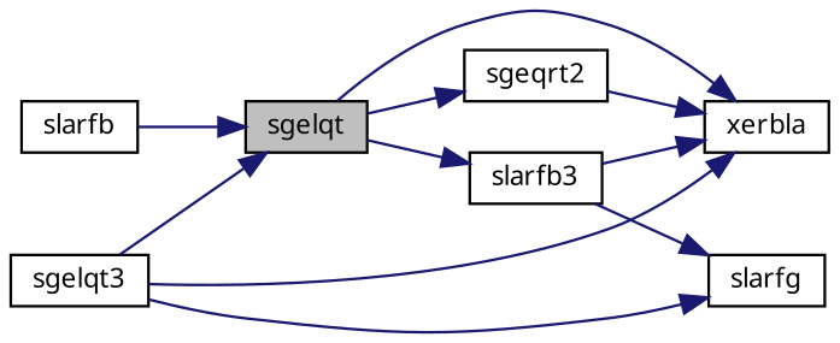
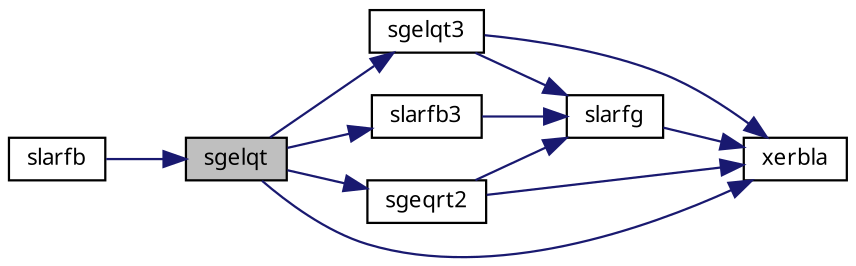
  digraph {
    fontname="Noto Sans"
    rankdir=LR
    node [color=black fillcolor=white fontname="Noto Sans" fontsize=10 shape=record style=filled]
    edge [color=midnightblue fontname="Noto Sans" fontsize=10 labelfontname=Helvetica labelfontsize=10 style=solid]
    n1 [fillcolor=grey75 fontcolor=black height=0.2 label=sgelqt width=0.4]
    n2 [height=0.2 label=sgelqt3 width=0.4]
    n3 [height=0.2 label=xerbla width=0.4]
    n4 [height=0.2 label=sgeqrt2 width=0.4]
    n5 [height=0.2 label=slarfb3 width=0.4]
    n6 [height=0.2 label=slarfg width=0.4]
    n7 [height=0.2 label=slarfb width=0.4]
-   n2 -> n1
+   n1 -> n2
    n1 -> n3
    n1 -> n4
    n1 -> n5
    n2 -> n3
    n2 -> n6
    n4 -> n3
-   n5 -> n3
+   n4 -> n6
+   n6 -> n3
    n5 -> n6
    n7 -> n1
  }
